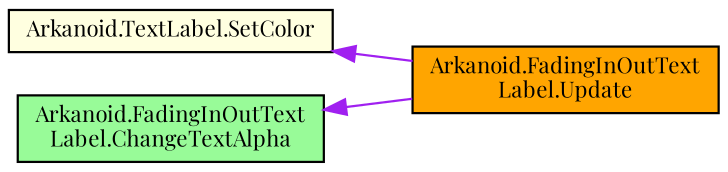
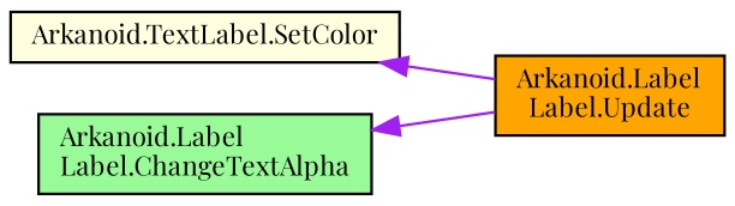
  digraph {
    fontname="Playfair Display"
    rankdir=LR
    node [color=black fontname="Playfair Display" fontsize=10 shape=record style=filled]
    edge [color=purple dir=back fontname="Playfair Display" fontsize=10 labelfontname=Helvetica labelfontsize=10 style=solid]
    n1 [fillcolor=lightyellow fontcolor=black height=0.2 label="Arkanoid.TextLabel.SetColor" width=0.4]
-   n2 [fillcolor=orange height=0.2 label="Arkanoid.FadingInOutText\lLabel.Update" width=0.4]
-   n3 [fillcolor=palegreen height=0.2 label="Arkanoid.FadingInOutText\lLabel.ChangeTextAlpha" width=0.4]
+   n2 [fillcolor=orange height=0.2 label="Arkanoid.Label\lLabel.Update" width=0.4]
+   n3 [fillcolor=palegreen height=0.2 label="Arkanoid.Label\lLabel.ChangeTextAlpha" width=0.4]
    n1 -> n2
    n3 -> n2
  }
